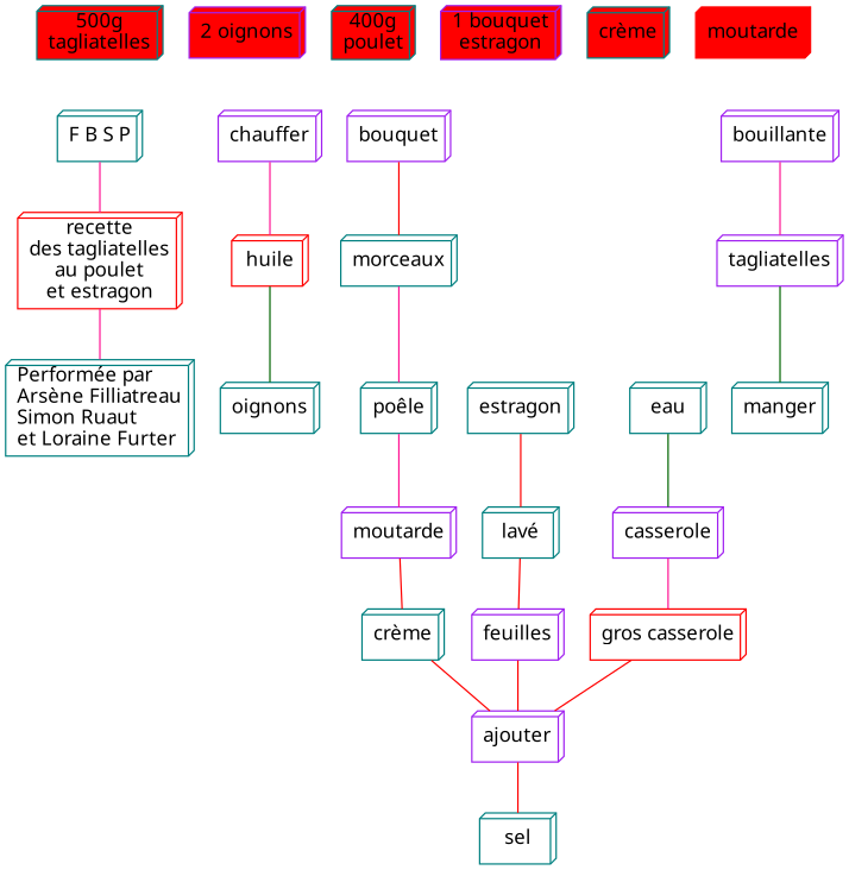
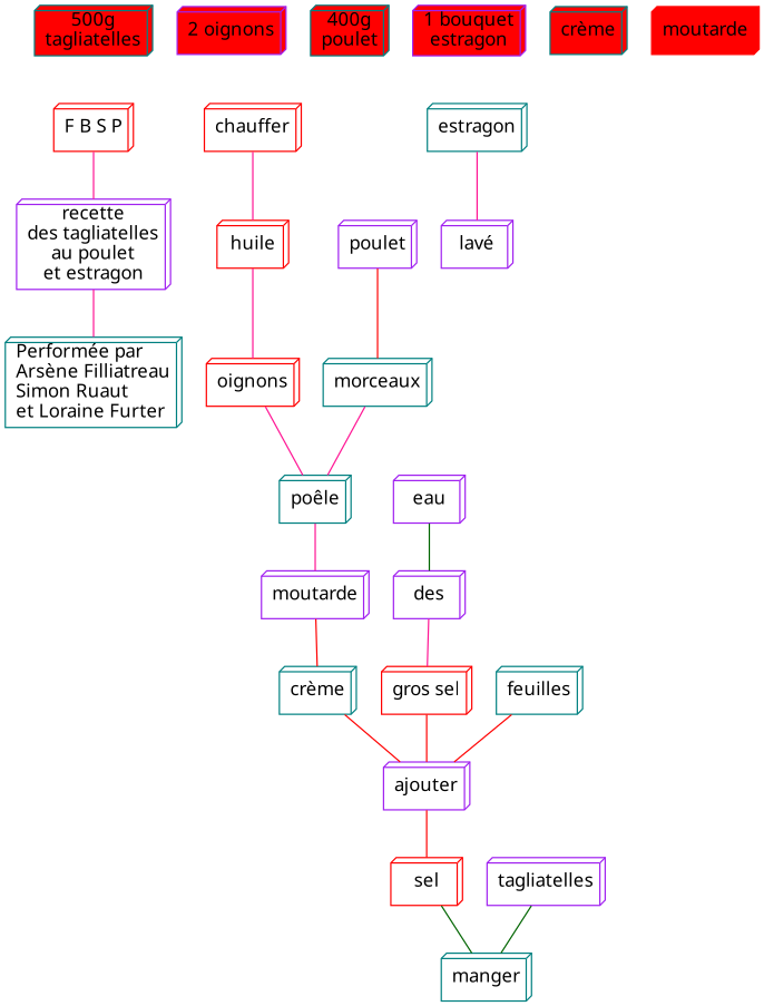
  graph {
    node [color=teal fontname="Montserrat-Regular" shape=box3d]
    edge [color=deeppink]
    n1 [fillcolor=red label="500g\ntagliatelles" style=filled]
    n2 [color=purple fillcolor=red label="2 oignons" style=filled]
    n3 [fillcolor=red label="400g\npoulet" style=filled]
    n4 [color=purple fillcolor=red label="1 bouquet\nestragon" style=filled]
    n5 [fillcolor=red label="crème" style=filled]
    n6 [color=red fillcolor=red label=moutarde style=filled]
-   "F B S P"
-   "recette\ndes tagliatelles\nau poulet\net estragon" [color=red]
+   "F B S P" [color=red]
+   "recette\ndes tagliatelles\nau poulet\net estragon" [color=purple]
    "Performée par\lArsène Filliatreau\lSimon Ruaut\let Loraine Furter\l"
-   chauffer [color=purple]
+   chauffer [color=red]
    huile [color=red]
-   casserole [color=purple]
-   eau
-   oignons
-   "gros sel" [color=red label="gros casserole"]
+   casserole [color=purple label=des]
+   eau [color=purple]
+   oignons [color=red]
+   "gros sel" [color=red]
    ajouter [color=purple]
-   bouillante [color=purple]
    tagliatelles [color=purple]
    manger
    "poêle"
    moutarde [color=purple]
    "crème"
-   sel
-   poulet [color=purple label=bouquet]
+   sel [color=red]
+   poulet [color=purple]
    morceaux
-   "lavé"
+   "lavé" [color=purple]
    estragon
-   feuilles [color=purple]
+   feuilles
    subgraph sub_1 {
      rank=source
      n1
      n2
      n3
      n4
      n5
      n6
    }
    "F B S P" -- "recette\ndes tagliatelles\nau poulet\net estragon"
    "recette\ndes tagliatelles\nau poulet\net estragon" -- "Performée par\lArsène Filliatreau\lSimon Ruaut\let Loraine Furter\l"
    chauffer -- huile
-   huile -- oignons [color=darkgreen]
+   huile -- oignons
    casserole -- "gros sel"
    eau -- casserole [color=darkgreen]
+   oignons -- "poêle"
    "gros sel" -- ajouter [color=red]
    ajouter -- sel [color=red]
-   bouillante -- tagliatelles
    tagliatelles -- manger [color=darkgreen]
    "poêle" -- moutarde
    moutarde -- "crème" [color=red]
    "crème" -- ajouter [color=red]
+   sel -- manger [color=darkgreen]
    poulet -- morceaux [color=red]
    morceaux -- "poêle"
-   "lavé" -- feuilles [color=red]
-   estragon -- "lavé" [color=red]
+   estragon -- "lavé"
    feuilles -- ajouter [color=red]
  }
